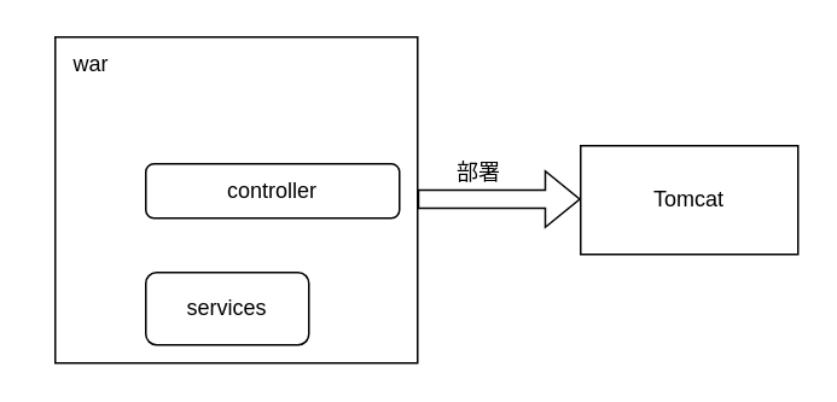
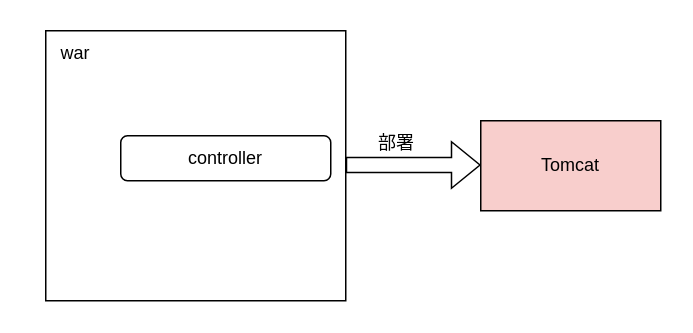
  <mxCell id="0" />
  <mxCell id="1" parent="0" />
  <mxCell id="2" value="" style="rounded=0;whiteSpace=wrap;html=1;" vertex="1" parent="1"><mxGeometry x="30" y="20" width="200" height="180" as="geometry" /></mxCell>
  <mxCell id="3" value="controller" style="rounded=1;whiteSpace=wrap;html=1;" vertex="1" parent="1"><mxGeometry x="80" y="90" width="140" height="30" as="geometry" /></mxCell>
- <mxCell id="4" value="services" style="rounded=1;whiteSpace=wrap;html=1;" vertex="1" parent="1"><mxGeometry x="80" y="150" width="90" height="40" as="geometry" /></mxCell>
  <mxCell id="5" value="war" style="text;html=1;strokeColor=none;fillColor=none;align=center;verticalAlign=middle;whiteSpace=wrap;rounded=0;" vertex="1" parent="1"><mxGeometry x="20" y="20" width="60" height="30" as="geometry" /></mxCell>
  <mxCell id="6" value="" style="shape=flexArrow;endArrow=classic;html=1;rounded=0;" edge="1" parent="1"><mxGeometry width="50" height="50" relative="1" as="geometry"><mxPoint x="230" y="109.5" as="sourcePoint" /><mxPoint x="320" y="109.5" as="targetPoint" /></mxGeometry></mxCell>
  <mxCell id="7" value="部署" style="text;html=1;strokeColor=none;fillColor=none;align=center;verticalAlign=middle;whiteSpace=wrap;rounded=0;" vertex="1" parent="1"><mxGeometry x="234" y="80" width="60" height="30" as="geometry" /></mxCell>
- <mxCell id="8" value="Tomcat" style="rounded=0;whiteSpace=wrap;html=1;" vertex="1" parent="1"><mxGeometry x="320" y="80" width="120" height="60" as="geometry" /></mxCell>
+ <mxCell id="8" value="Tomcat" style="rounded=0;whiteSpace=wrap;html=1;fillColor=#f8cecc;" vertex="1" parent="1"><mxGeometry x="320" y="80" width="120" height="60" as="geometry" /></mxCell>
